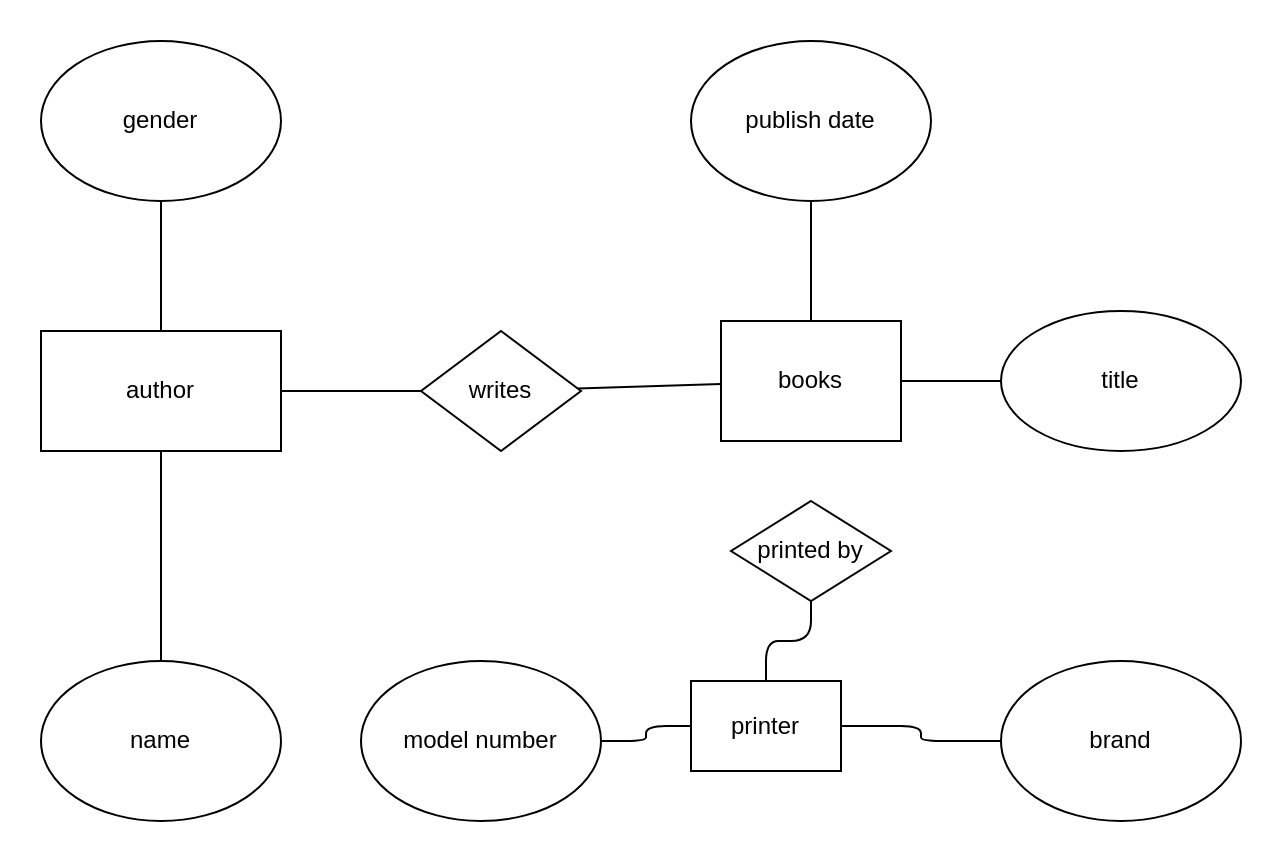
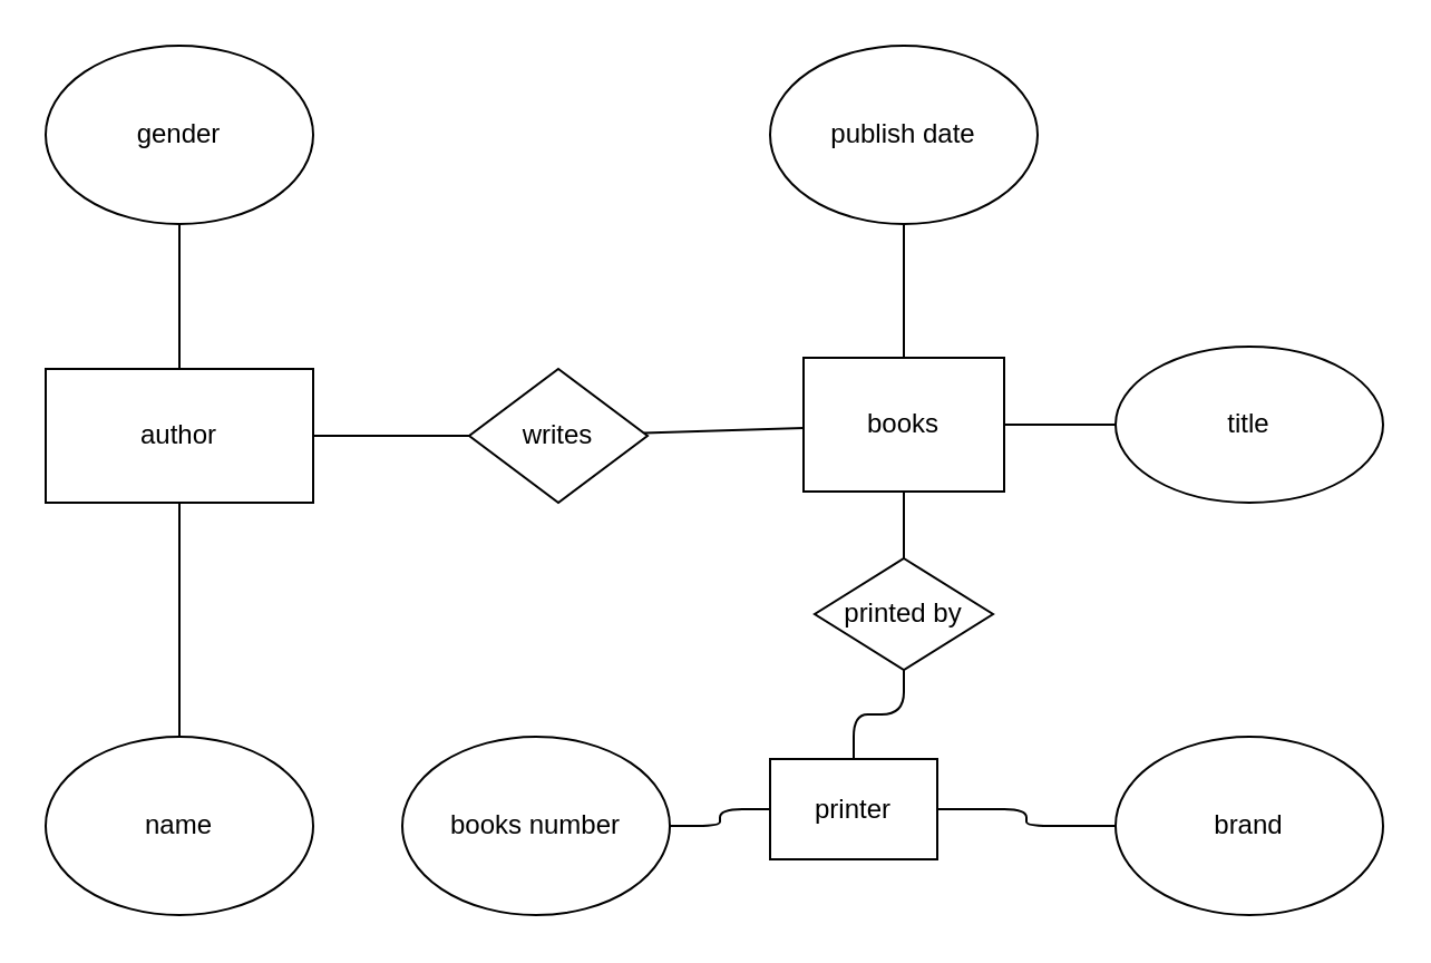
  <mxCell id="0" />
  <mxCell id="1" parent="0" />
  <mxCell id="2" value="" style="edgeStyle=orthogonalEdgeStyle;curved=0;rounded=1;sketch=0;orthogonalLoop=1;jettySize=auto;html=1;endArrow=none;endFill=0;" edge="1" parent="1" source="5" target="12"><mxGeometry relative="1" as="geometry" /></mxCell>
  <mxCell id="3" value="" style="edgeStyle=orthogonalEdgeStyle;curved=0;rounded=1;sketch=0;orthogonalLoop=1;jettySize=auto;html=1;endArrow=none;endFill=0;" edge="1" parent="1" source="5" target="14"><mxGeometry relative="1" as="geometry" /></mxCell>
  <mxCell id="4" value="" style="edgeStyle=orthogonalEdgeStyle;curved=0;rounded=1;sketch=0;orthogonalLoop=1;jettySize=auto;html=1;endArrow=none;endFill=0;" edge="1" parent="1" source="5" target="15"><mxGeometry relative="1" as="geometry" /></mxCell>
  <mxCell id="5" value="author" style="whiteSpace=wrap;html=1;" parent="1" vertex="1"><mxGeometry x="20" y="165" width="120" height="60" as="geometry" /></mxCell>
  <mxCell id="6" value="title" style="ellipse;whiteSpace=wrap;html=1;" parent="1" vertex="1"><mxGeometry x="500" y="155" width="120" height="70" as="geometry" /></mxCell>
  <mxCell id="7" value="" style="edgeStyle=none;rounded=1;sketch=0;orthogonalLoop=1;jettySize=auto;html=1;endArrow=none;endFill=0;" edge="1" parent="1" source="10" target="6"><mxGeometry relative="1" as="geometry" /></mxCell>
  <mxCell id="8" value="" style="edgeStyle=orthogonalEdgeStyle;curved=0;rounded=1;sketch=0;orthogonalLoop=1;jettySize=auto;html=1;endArrow=none;endFill=0;" edge="1" parent="1" source="10" target="13"><mxGeometry relative="1" as="geometry" /></mxCell>
+ <mxCell id="9" value="" style="edgeStyle=orthogonalEdgeStyle;curved=0;rounded=1;sketch=0;orthogonalLoop=1;jettySize=auto;html=1;endArrow=none;endFill=0;" edge="1" parent="1" source="10" target="17"><mxGeometry relative="1" as="geometry" /></mxCell>
  <mxCell id="10" value="books" style="whiteSpace=wrap;html=1;" parent="1" vertex="1"><mxGeometry x="360" y="160" width="90" height="60" as="geometry" /></mxCell>
  <mxCell id="11" value="" style="edgeStyle=none;rounded=1;sketch=0;orthogonalLoop=1;jettySize=auto;html=1;endArrow=none;endFill=0;" edge="1" parent="1" source="12" target="10"><mxGeometry relative="1" as="geometry" /></mxCell>
  <mxCell id="12" value="writes" style="rhombus;whiteSpace=wrap;html=1;" parent="1" vertex="1"><mxGeometry x="210" y="165" width="80" height="60" as="geometry" /></mxCell>
  <mxCell id="13" value="publish date" style="ellipse;whiteSpace=wrap;html=1;" parent="1" vertex="1"><mxGeometry x="345" y="20" width="120" height="80" as="geometry" /></mxCell>
  <mxCell id="14" value="name" style="ellipse;whiteSpace=wrap;html=1;" parent="1" vertex="1"><mxGeometry x="20" y="330" width="120" height="80" as="geometry" /></mxCell>
  <mxCell id="15" value="gender" style="ellipse;whiteSpace=wrap;html=1;rounded=0;sketch=0;" vertex="1" parent="1"><mxGeometry x="20" y="20" width="120" height="80" as="geometry" /></mxCell>
  <mxCell id="16" value="" style="edgeStyle=orthogonalEdgeStyle;curved=0;rounded=1;sketch=0;orthogonalLoop=1;jettySize=auto;html=1;endArrow=none;endFill=0;" edge="1" parent="1" source="17" target="20"><mxGeometry relative="1" as="geometry" /></mxCell>
  <mxCell id="17" value="printed by" style="rhombus;whiteSpace=wrap;html=1;rounded=0;sketch=0;" vertex="1" parent="1"><mxGeometry x="365" y="250" width="80" height="50" as="geometry" /></mxCell>
  <mxCell id="18" value="" style="edgeStyle=orthogonalEdgeStyle;curved=0;rounded=1;sketch=0;orthogonalLoop=1;jettySize=auto;html=1;endArrow=none;endFill=0;" edge="1" parent="1" source="20" target="22"><mxGeometry relative="1" as="geometry" /></mxCell>
  <mxCell id="19" value="" style="edgeStyle=orthogonalEdgeStyle;curved=0;rounded=1;sketch=0;orthogonalLoop=1;jettySize=auto;html=1;endArrow=none;endFill=0;" edge="1" parent="1" source="20" target="21"><mxGeometry relative="1" as="geometry" /></mxCell>
  <mxCell id="20" value="printer" style="rounded=0;whiteSpace=wrap;html=1;sketch=0;" vertex="1" parent="1"><mxGeometry x="345" y="340" width="75" height="45" as="geometry" /></mxCell>
  <mxCell id="21" value="brand" style="ellipse;whiteSpace=wrap;html=1;rounded=0;sketch=0;" vertex="1" parent="1"><mxGeometry x="500" y="330" width="120" height="80" as="geometry" /></mxCell>
- <mxCell id="22" value="model number" style="ellipse;whiteSpace=wrap;html=1;rounded=0;sketch=0;" vertex="1" parent="1"><mxGeometry x="180" y="330" width="120" height="80" as="geometry" /></mxCell>
+ <mxCell id="22" value="books number" style="ellipse;whiteSpace=wrap;html=1;rounded=0;sketch=0;" vertex="1" parent="1"><mxGeometry x="180" y="330" width="120" height="80" as="geometry" /></mxCell>
